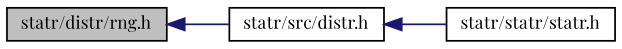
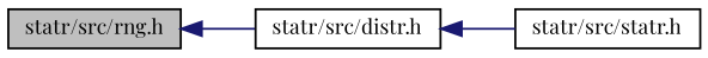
  digraph {
    fontname="Playfair Display"
    rankdir=LR
    node [color=black fillcolor=white fontname="Playfair Display" fontsize=10 shape=record style=filled]
    edge [color=midnightblue dir=back fontname="Playfair Display" fontsize=10 labelfontname=Helvetica labelfontsize=10 style=solid]
-   n1 [fillcolor=grey75 fontcolor=black height=0.2 label="statr/distr/rng.h" width=0.4]
+   n1 [fillcolor=grey75 fontcolor=black height=0.2 label="statr/src/rng.h" width=0.4]
    n2 [height=0.2 label="statr/src/distr.h" width=0.4]
-   n3 [height=0.2 label="statr/statr/statr.h" width=0.4]
+   n3 [height=0.2 label="statr/src/statr.h" width=0.4]
    n1 -> n2
    n2 -> n3
  }
